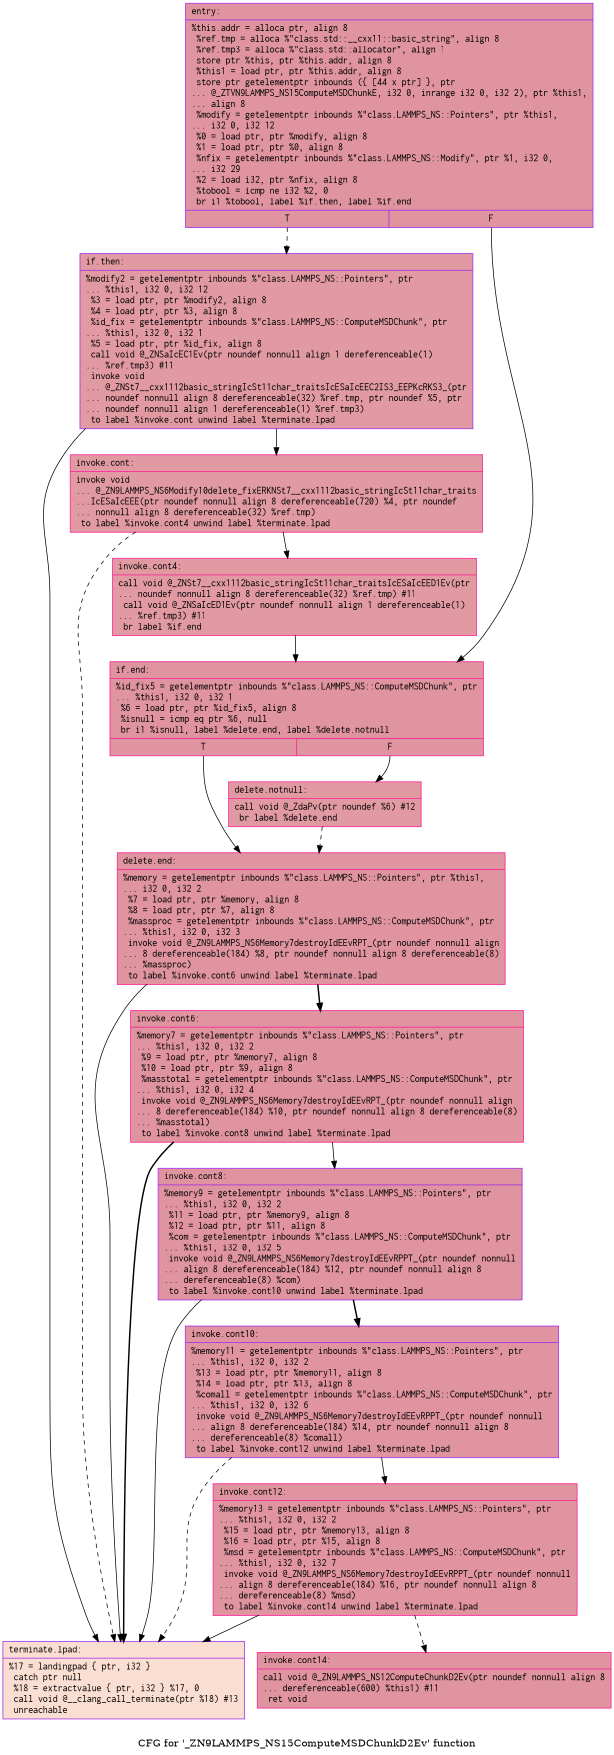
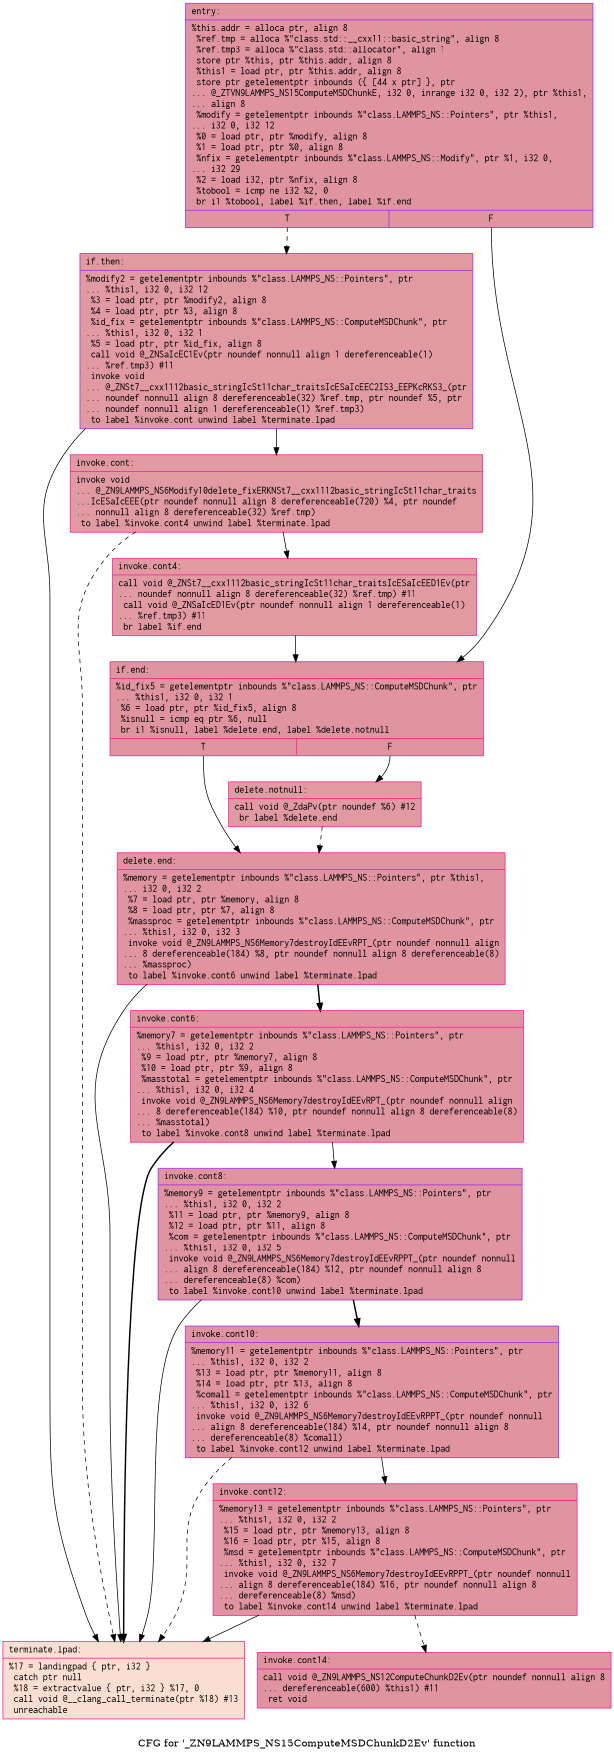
  digraph {
    label="CFG for '_ZN9LAMMPS_NS15ComputeMSDChunkD2Ev' function"
    node [color=deeppink fillcolor="#b70d2870" fontname=Courier shape=record style=filled]
    edge [style=solid]
    n1 [color=purple label="{entry:\l|  %this.addr = alloca ptr, align 8\l  %ref.tmp = alloca %\"class.std::__cxx11::basic_string\", align 8\l  %ref.tmp3 = alloca %\"class.std::allocator\", align 1\l  store ptr %this, ptr %this.addr, align 8\l  %this1 = load ptr, ptr %this.addr, align 8\l  store ptr getelementptr inbounds (\{ [44 x ptr] \}, ptr\l... @_ZTVN9LAMMPS_NS15ComputeMSDChunkE, i32 0, inrange i32 0, i32 2), ptr %this1,\l... align 8\l  %modify = getelementptr inbounds %\"class.LAMMPS_NS::Pointers\", ptr %this1,\l... i32 0, i32 12\l  %0 = load ptr, ptr %modify, align 8\l  %1 = load ptr, ptr %0, align 8\l  %nfix = getelementptr inbounds %\"class.LAMMPS_NS::Modify\", ptr %1, i32 0,\l... i32 29\l  %2 = load i32, ptr %nfix, align 8\l  %tobool = icmp ne i32 %2, 0\l  br i1 %tobool, label %if.then, label %if.end\l|{<s0>T|<s1>F}}"]
    n2 [color=purple fillcolor="#bb1b2c70" label="{if.then:\l|  %modify2 = getelementptr inbounds %\"class.LAMMPS_NS::Pointers\", ptr\l... %this1, i32 0, i32 12\l  %3 = load ptr, ptr %modify2, align 8\l  %4 = load ptr, ptr %3, align 8\l  %id_fix = getelementptr inbounds %\"class.LAMMPS_NS::ComputeMSDChunk\", ptr\l... %this1, i32 0, i32 1\l  %5 = load ptr, ptr %id_fix, align 8\l  call void @_ZNSaIcEC1Ev(ptr noundef nonnull align 1 dereferenceable(1)\l... %ref.tmp3) #11\l  invoke void\l... @_ZNSt7__cxx1112basic_stringIcSt11char_traitsIcESaIcEEC2IS3_EEPKcRKS3_(ptr\l... noundef nonnull align 8 dereferenceable(32) %ref.tmp, ptr noundef %5, ptr\l... noundef nonnull align 1 dereferenceable(1) %ref.tmp3)\l          to label %invoke.cont unwind label %terminate.lpad\l}"]
    n3 [label="{if.end:\l|  %id_fix5 = getelementptr inbounds %\"class.LAMMPS_NS::ComputeMSDChunk\", ptr\l... %this1, i32 0, i32 1\l  %6 = load ptr, ptr %id_fix5, align 8\l  %isnull = icmp eq ptr %6, null\l  br i1 %isnull, label %delete.end, label %delete.notnull\l|{<s0>T|<s1>F}}"]
    n4 [fillcolor="#bb1b2c70" label="{invoke.cont:\l|  invoke void\l... @_ZN9LAMMPS_NS6Modify10delete_fixERKNSt7__cxx1112basic_stringIcSt11char_traits\l...IcESaIcEEE(ptr noundef nonnull align 8 dereferenceable(720) %4, ptr noundef\l... nonnull align 8 dereferenceable(32) %ref.tmp)\l          to label %invoke.cont4 unwind label %terminate.lpad\l}"]
-   n5 [color=purple fillcolor="#f7b59970" label="{terminate.lpad:\l|  %17 = landingpad \{ ptr, i32 \}\l          catch ptr null\l  %18 = extractvalue \{ ptr, i32 \} %17, 0\l  call void @__clang_call_terminate(ptr %18) #13\l  unreachable\l}"]
+   n5 [fillcolor="#f7b59970" label="{terminate.lpad:\l|  %17 = landingpad \{ ptr, i32 \}\l          catch ptr null\l  %18 = extractvalue \{ ptr, i32 \} %17, 0\l  call void @__clang_call_terminate(ptr %18) #13\l  unreachable\l}"]
    n6 [label="{delete.end:\l|  %memory = getelementptr inbounds %\"class.LAMMPS_NS::Pointers\", ptr %this1,\l... i32 0, i32 2\l  %7 = load ptr, ptr %memory, align 8\l  %8 = load ptr, ptr %7, align 8\l  %massproc = getelementptr inbounds %\"class.LAMMPS_NS::ComputeMSDChunk\", ptr\l... %this1, i32 0, i32 3\l  invoke void @_ZN9LAMMPS_NS6Memory7destroyIdEEvRPT_(ptr noundef nonnull align\l... 8 dereferenceable(184) %8, ptr noundef nonnull align 8 dereferenceable(8)\l... %massproc)\l          to label %invoke.cont6 unwind label %terminate.lpad\l}"]
    n7 [fillcolor="#bb1b2c70" label="{delete.notnull:\l|  call void @_ZdaPv(ptr noundef %6) #12\l  br label %delete.end\l}"]
    n8 [fillcolor="#bb1b2c70" label="{invoke.cont4:\l|  call void @_ZNSt7__cxx1112basic_stringIcSt11char_traitsIcESaIcEED1Ev(ptr\l... noundef nonnull align 8 dereferenceable(32) %ref.tmp) #11\l  call void @_ZNSaIcED1Ev(ptr noundef nonnull align 1 dereferenceable(1)\l... %ref.tmp3) #11\l  br label %if.end\l}"]
    n9 [label="{invoke.cont6:\l|  %memory7 = getelementptr inbounds %\"class.LAMMPS_NS::Pointers\", ptr\l... %this1, i32 0, i32 2\l  %9 = load ptr, ptr %memory7, align 8\l  %10 = load ptr, ptr %9, align 8\l  %masstotal = getelementptr inbounds %\"class.LAMMPS_NS::ComputeMSDChunk\", ptr\l... %this1, i32 0, i32 4\l  invoke void @_ZN9LAMMPS_NS6Memory7destroyIdEEvRPT_(ptr noundef nonnull align\l... 8 dereferenceable(184) %10, ptr noundef nonnull align 8 dereferenceable(8)\l... %masstotal)\l          to label %invoke.cont8 unwind label %terminate.lpad\l}"]
    n10 [color=purple label="{invoke.cont8:\l|  %memory9 = getelementptr inbounds %\"class.LAMMPS_NS::Pointers\", ptr\l... %this1, i32 0, i32 2\l  %11 = load ptr, ptr %memory9, align 8\l  %12 = load ptr, ptr %11, align 8\l  %com = getelementptr inbounds %\"class.LAMMPS_NS::ComputeMSDChunk\", ptr\l... %this1, i32 0, i32 5\l  invoke void @_ZN9LAMMPS_NS6Memory7destroyIdEEvRPPT_(ptr noundef nonnull\l... align 8 dereferenceable(184) %12, ptr noundef nonnull align 8\l... dereferenceable(8) %com)\l          to label %invoke.cont10 unwind label %terminate.lpad\l}"]
    n11 [color=purple label="{invoke.cont10:\l|  %memory11 = getelementptr inbounds %\"class.LAMMPS_NS::Pointers\", ptr\l... %this1, i32 0, i32 2\l  %13 = load ptr, ptr %memory11, align 8\l  %14 = load ptr, ptr %13, align 8\l  %comall = getelementptr inbounds %\"class.LAMMPS_NS::ComputeMSDChunk\", ptr\l... %this1, i32 0, i32 6\l  invoke void @_ZN9LAMMPS_NS6Memory7destroyIdEEvRPPT_(ptr noundef nonnull\l... align 8 dereferenceable(184) %14, ptr noundef nonnull align 8\l... dereferenceable(8) %comall)\l          to label %invoke.cont12 unwind label %terminate.lpad\l}"]
    n12 [label="{invoke.cont12:\l|  %memory13 = getelementptr inbounds %\"class.LAMMPS_NS::Pointers\", ptr\l... %this1, i32 0, i32 2\l  %15 = load ptr, ptr %memory13, align 8\l  %16 = load ptr, ptr %15, align 8\l  %msd = getelementptr inbounds %\"class.LAMMPS_NS::ComputeMSDChunk\", ptr\l... %this1, i32 0, i32 7\l  invoke void @_ZN9LAMMPS_NS6Memory7destroyIdEEvRPPT_(ptr noundef nonnull\l... align 8 dereferenceable(184) %16, ptr noundef nonnull align 8\l... dereferenceable(8) %msd)\l          to label %invoke.cont14 unwind label %terminate.lpad\l}"]
    n13 [label="{invoke.cont14:\l|  call void @_ZN9LAMMPS_NS12ComputeChunkD2Ev(ptr noundef nonnull align 8\l... dereferenceable(600) %this1) #11\l  ret void\l}"]
    n1 -> n2 [tailport=s0 style=dashed]
    n1 -> n3 [tailport=s1]
    n2 -> n4
    n2 -> n5
    n3 -> n6 [tailport=s0]
    n3 -> n7 [tailport=s1]
    n4 -> n5 [style=dashed]
    n4 -> n8
    n6 -> n5
    n6 -> n9 [style=bold]
    n7 -> n6 [style=dashed]
    n8 -> n3
    n9 -> n5 [style=bold]
    n9 -> n10
    n10 -> n5
    n10 -> n11 [style=bold]
    n11 -> n5 [style=dashed]
    n11 -> n12
    n12 -> n5
    n12 -> n13 [style=dashed]
  }
